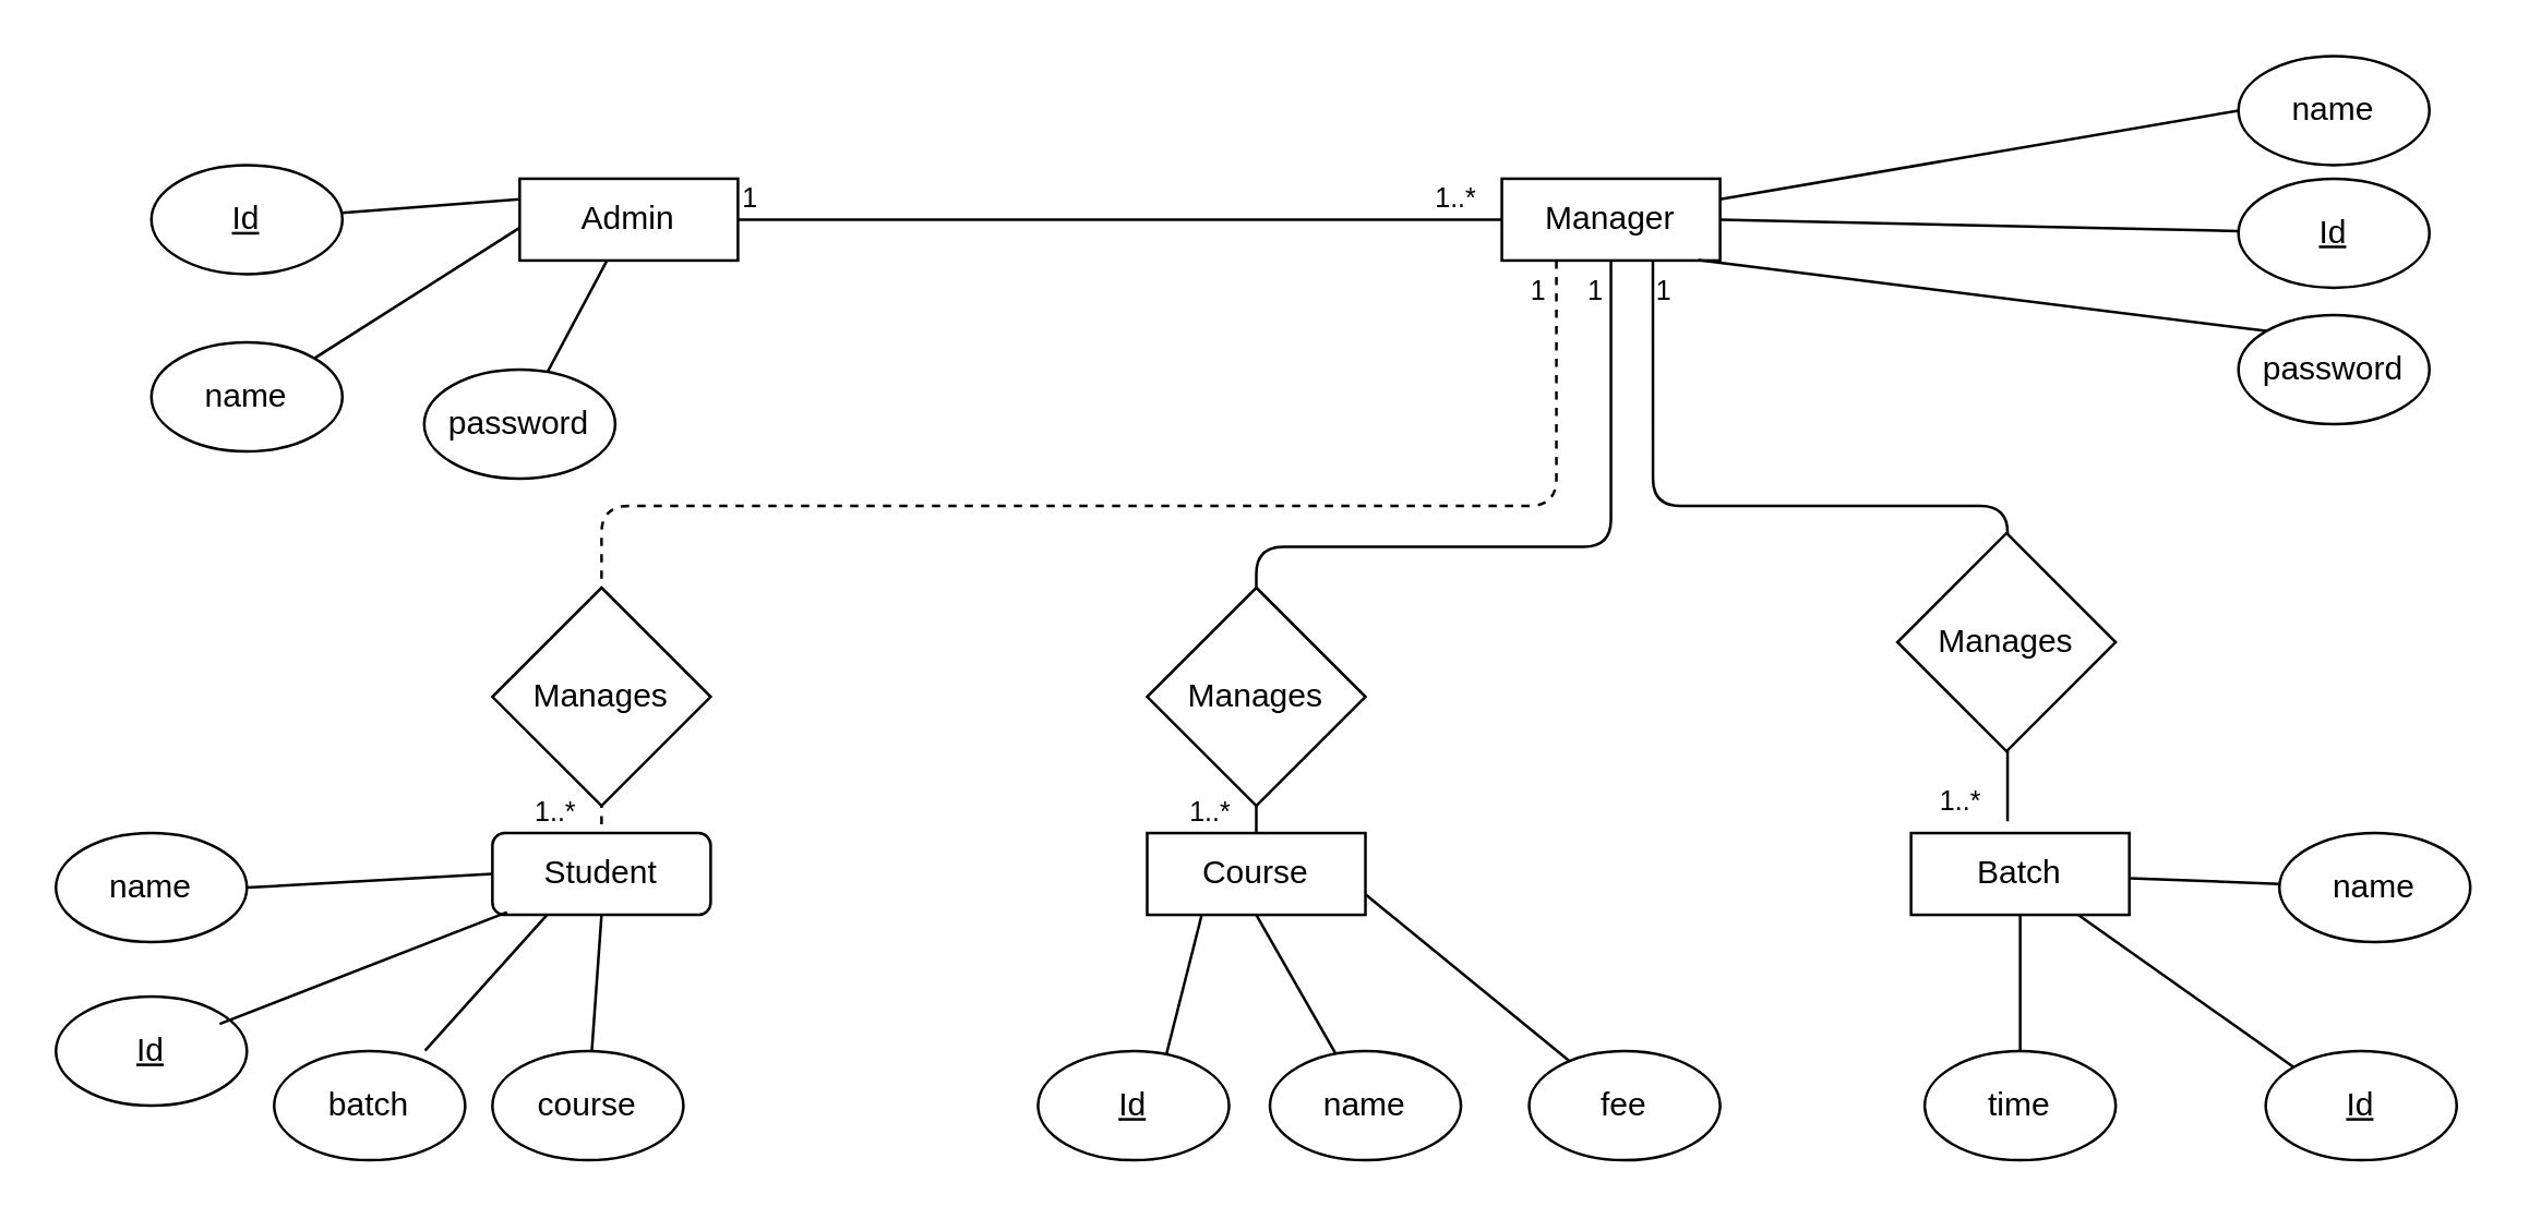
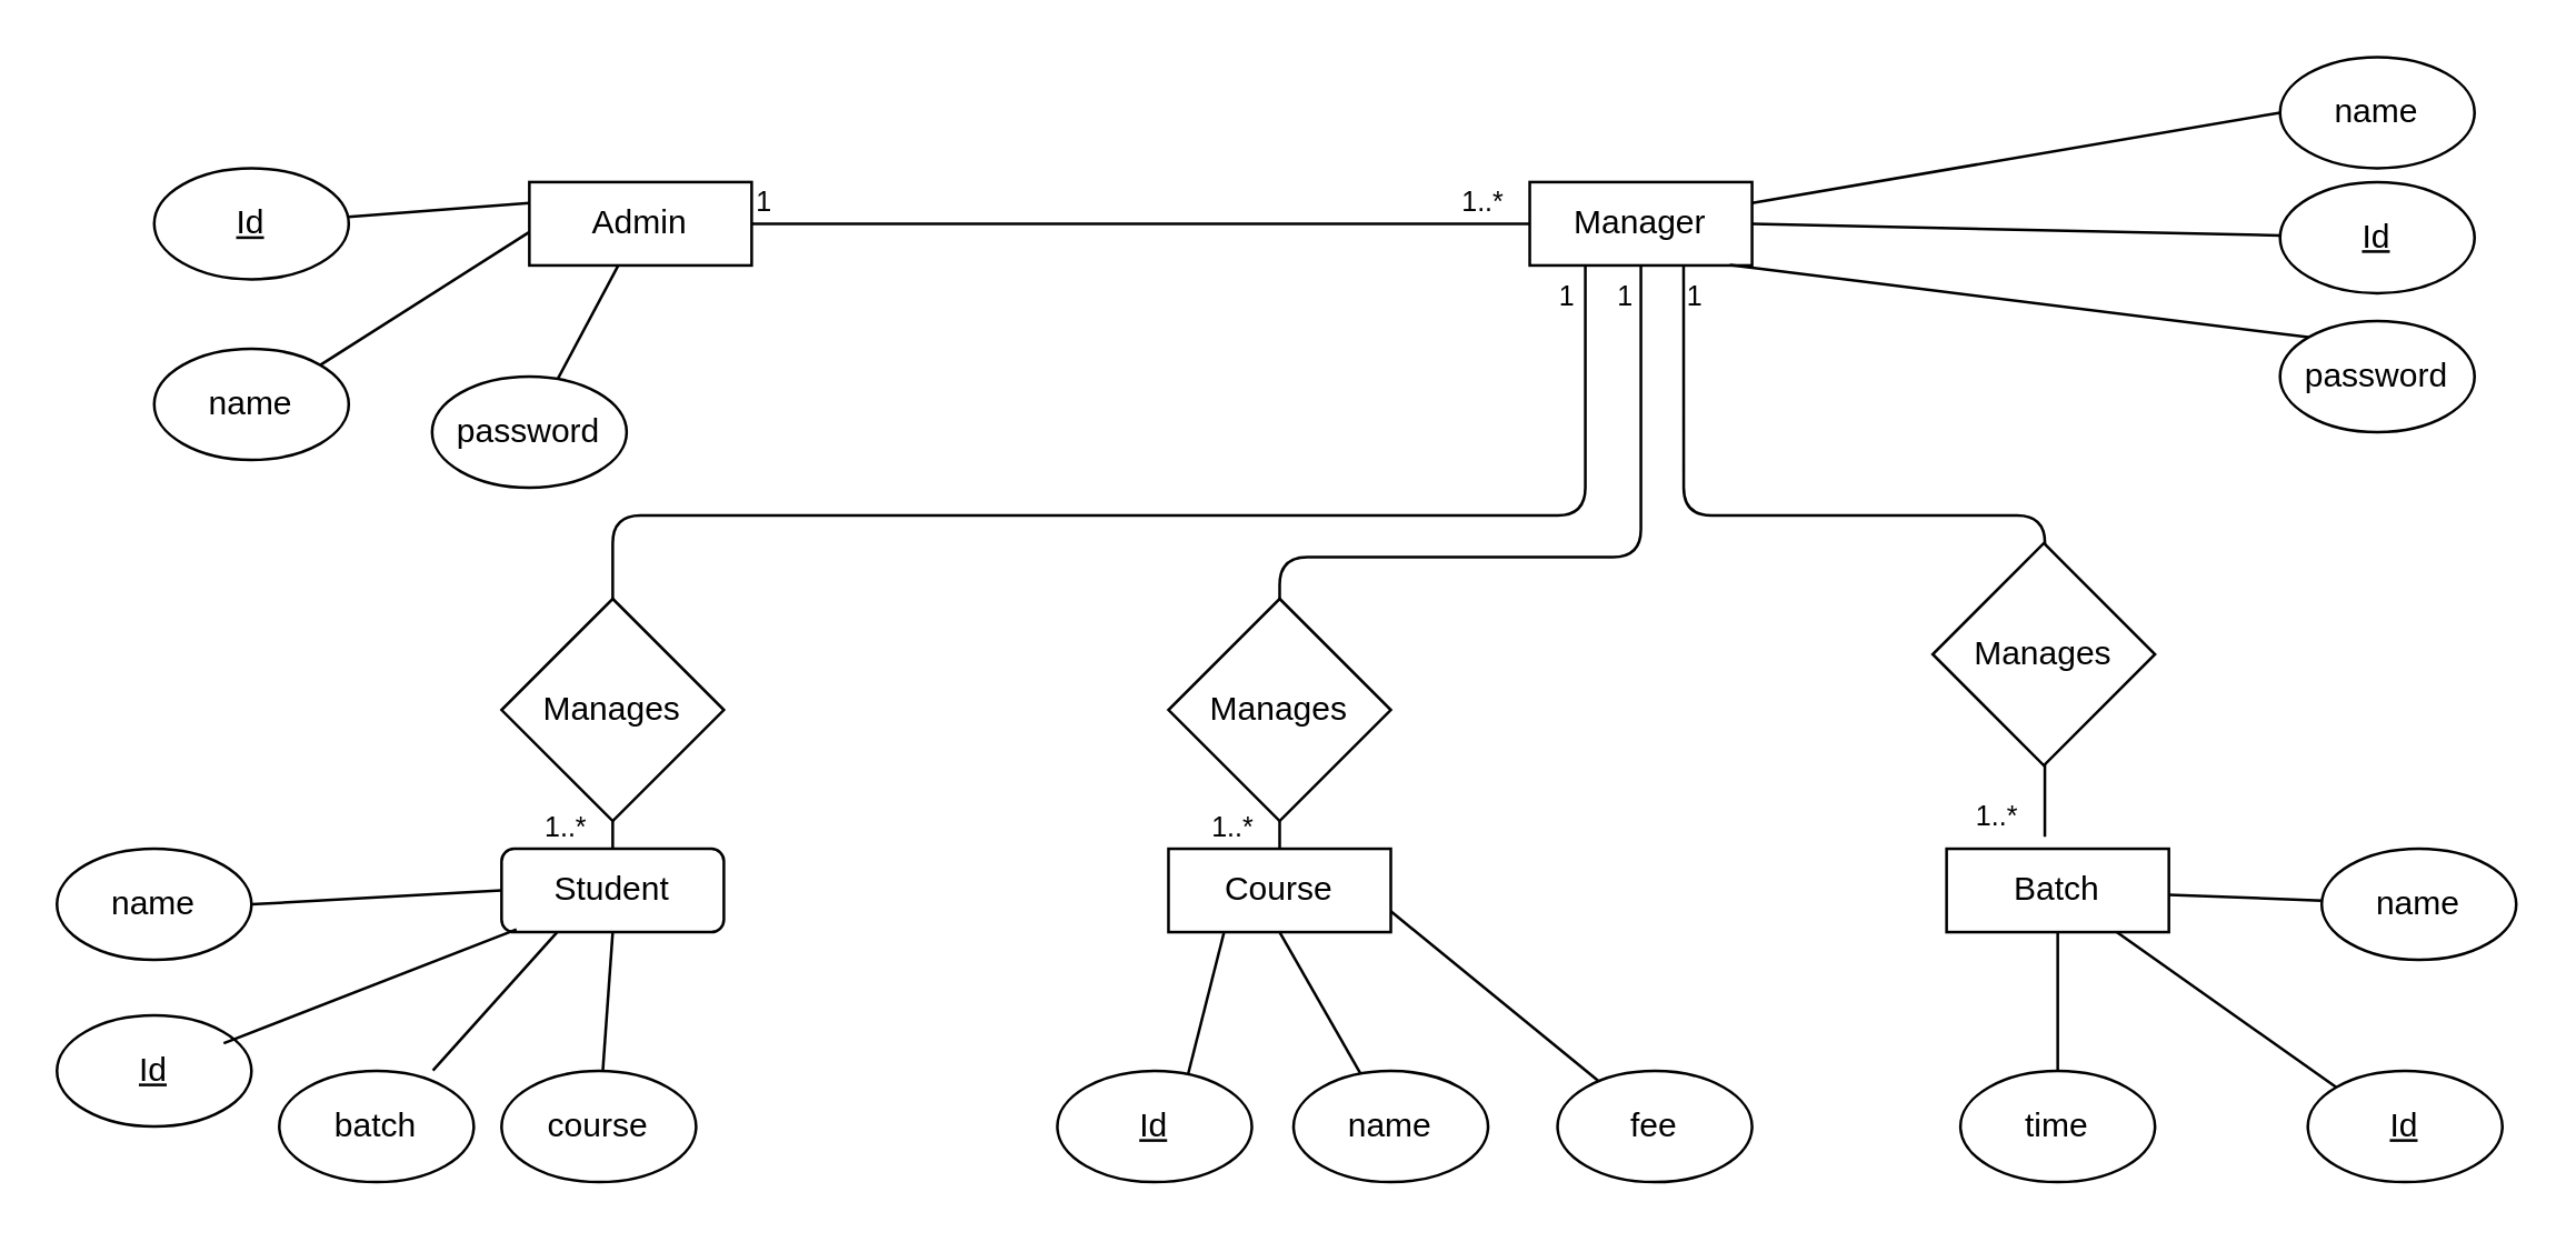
  <mxCell id="0" />
  <mxCell id="1" parent="0" />
  <mxCell id="2" value="Admin" style="rounded=0;whiteSpace=wrap;html=1;" vertex="1" parent="1"><mxGeometry x="190" y="65" width="80" height="30" as="geometry" /></mxCell>
  <mxCell id="3" value="Batch" style="rounded=0;whiteSpace=wrap;html=1;" vertex="1" parent="1"><mxGeometry x="700" y="305" width="80" height="30" as="geometry" /></mxCell>
  <mxCell id="4" value="Student" style="whiteSpace=wrap;html=1;rounded=1;" vertex="1" parent="1"><mxGeometry x="180" y="305" width="80" height="30" as="geometry" /></mxCell>
  <mxCell id="5" value="Course" style="rounded=0;whiteSpace=wrap;html=1;" vertex="1" parent="1"><mxGeometry x="420" y="305" width="80" height="30" as="geometry" /></mxCell>
  <mxCell id="6" value="Manager" style="rounded=0;whiteSpace=wrap;html=1;" vertex="1" parent="1"><mxGeometry x="550" y="65" width="80" height="30" as="geometry" /></mxCell>
  <mxCell id="7" value="&lt;u&gt;Id&lt;/u&gt;" style="ellipse;whiteSpace=wrap;html=1;" vertex="1" parent="1"><mxGeometry x="820" y="65" width="70" height="40" as="geometry" /></mxCell>
  <mxCell id="8" value="&lt;u&gt;Id&lt;/u&gt;" style="ellipse;whiteSpace=wrap;html=1;" vertex="1" parent="1"><mxGeometry x="20" y="365" width="70" height="40" as="geometry" /></mxCell>
  <mxCell id="9" value="&lt;u&gt;Id&lt;/u&gt;" style="ellipse;whiteSpace=wrap;html=1;direction=west;" vertex="1" parent="1"><mxGeometry x="830" y="385" width="70" height="40" as="geometry" /></mxCell>
  <mxCell id="10" value="&lt;u&gt;Id&lt;/u&gt;" style="ellipse;whiteSpace=wrap;html=1;" vertex="1" parent="1"><mxGeometry x="380" y="385" width="70" height="40" as="geometry" /></mxCell>
  <mxCell id="11" value="&lt;u&gt;Id&lt;/u&gt;" style="ellipse;whiteSpace=wrap;html=1;" vertex="1" parent="1"><mxGeometry x="55" y="60" width="70" height="40" as="geometry" /></mxCell>
  <mxCell id="12" value="name" style="ellipse;whiteSpace=wrap;html=1;" vertex="1" parent="1"><mxGeometry x="55" y="125" width="70" height="40" as="geometry" /></mxCell>
  <mxCell id="13" value="name" style="ellipse;whiteSpace=wrap;html=1;" vertex="1" parent="1"><mxGeometry x="20" y="305" width="70" height="40" as="geometry" /></mxCell>
  <mxCell id="14" value="name" style="ellipse;whiteSpace=wrap;html=1;" vertex="1" parent="1"><mxGeometry x="465" y="385" width="70" height="40" as="geometry" /></mxCell>
  <mxCell id="15" value="name" style="ellipse;whiteSpace=wrap;html=1;" vertex="1" parent="1"><mxGeometry x="820" y="20" width="70" height="40" as="geometry" /></mxCell>
  <mxCell id="16" value="name" style="ellipse;whiteSpace=wrap;html=1;" vertex="1" parent="1"><mxGeometry x="835" y="305" width="70" height="40" as="geometry" /></mxCell>
  <mxCell id="17" value="password" style="ellipse;whiteSpace=wrap;html=1;" vertex="1" parent="1"><mxGeometry x="155" y="135" width="70" height="40" as="geometry" /></mxCell>
  <mxCell id="18" value="password" style="ellipse;whiteSpace=wrap;html=1;" vertex="1" parent="1"><mxGeometry x="820" y="115" width="70" height="40" as="geometry" /></mxCell>
  <mxCell id="19" value="batch" style="ellipse;whiteSpace=wrap;html=1;" vertex="1" parent="1"><mxGeometry x="100" y="385" width="70" height="40" as="geometry" /></mxCell>
  <mxCell id="20" value="course" style="ellipse;whiteSpace=wrap;html=1;" vertex="1" parent="1"><mxGeometry x="180" y="385" width="70" height="40" as="geometry" /></mxCell>
  <mxCell id="21" value="fee" style="ellipse;whiteSpace=wrap;html=1;" vertex="1" parent="1"><mxGeometry x="560" y="385" width="70" height="40" as="geometry" /></mxCell>
  <mxCell id="22" value="time" style="ellipse;whiteSpace=wrap;html=1;" vertex="1" parent="1"><mxGeometry x="705" y="385" width="70" height="40" as="geometry" /></mxCell>
  <mxCell id="23" value="" style="endArrow=none;html=1;edgeStyle=orthogonalEdgeStyle;exitX=1;exitY=0.5;exitDx=0;exitDy=0;entryX=0;entryY=0.5;entryDx=0;entryDy=0;" edge="1" parent="1" source="2" target="6"><mxGeometry relative="1" as="geometry"><mxPoint x="290" y="80" as="sourcePoint" /><mxPoint x="520" y="80" as="targetPoint" /></mxGeometry></mxCell>
  <mxCell id="24" value="1" style="resizable=0;html=1;align=left;verticalAlign=bottom;labelBackgroundColor=#ffffff;fontSize=10;" connectable="0" vertex="1" parent="23"><mxGeometry x="-1" relative="1" as="geometry" /></mxCell>
  <mxCell id="25" value="1..*" style="resizable=0;html=1;align=right;verticalAlign=bottom;labelBackgroundColor=#ffffff;fontSize=10;" connectable="0" vertex="1" parent="23"><mxGeometry x="1" relative="1" as="geometry"><mxPoint x="-9" as="offset" /></mxGeometry></mxCell>
  <mxCell id="26" value="" style="endArrow=none;html=1;edgeStyle=orthogonalEdgeStyle;entryX=0.442;entryY=-0.144;entryDx=0;entryDy=0;entryPerimeter=0;exitX=0.692;exitY=1;exitDx=0;exitDy=0;exitPerimeter=0;" edge="1" parent="1" source="6" target="3"><mxGeometry relative="1" as="geometry"><mxPoint x="605" y="105" as="sourcePoint" /><mxPoint x="604.833" y="184.833" as="targetPoint" /><Array as="points"><mxPoint x="605" y="185" /><mxPoint x="735" y="185" /></Array></mxGeometry></mxCell>
  <mxCell id="27" value="1" style="resizable=0;html=1;align=left;verticalAlign=bottom;labelBackgroundColor=#ffffff;fontSize=10;" connectable="0" vertex="1" parent="26"><mxGeometry x="-1" relative="1" as="geometry"><mxPoint y="19" as="offset" /></mxGeometry></mxCell>
  <mxCell id="28" value="1..*" style="resizable=0;html=1;align=right;verticalAlign=bottom;labelBackgroundColor=#ffffff;fontSize=10;" connectable="0" vertex="1" parent="26"><mxGeometry x="1" relative="1" as="geometry"><mxPoint x="-9" as="offset" /></mxGeometry></mxCell>
  <mxCell id="29" value="Manages" style="rhombus;whiteSpace=wrap;html=1;" vertex="1" parent="1"><mxGeometry x="695" y="195" width="80" height="80" as="geometry" /></mxCell>
  <mxCell id="30" value="" style="endArrow=none;html=1;edgeStyle=orthogonalEdgeStyle;exitX=0.5;exitY=1;exitDx=0;exitDy=0;entryX=0.5;entryY=0;entryDx=0;entryDy=0;" edge="1" parent="1" source="6" target="5"><mxGeometry relative="1" as="geometry"><mxPoint x="279.833" y="214.833" as="sourcePoint" /><mxPoint x="559.833" y="214.833" as="targetPoint" /></mxGeometry></mxCell>
  <mxCell id="31" value="1" style="resizable=0;html=1;align=left;verticalAlign=bottom;labelBackgroundColor=#ffffff;fontSize=10;" connectable="0" vertex="1" parent="30"><mxGeometry x="-1" relative="1" as="geometry"><mxPoint x="-10" y="19" as="offset" /></mxGeometry></mxCell>
  <mxCell id="32" value="1..*" style="resizable=0;html=1;align=right;verticalAlign=bottom;labelBackgroundColor=#ffffff;fontSize=10;" connectable="0" vertex="1" parent="30"><mxGeometry x="1" relative="1" as="geometry"><mxPoint x="-9" as="offset" /></mxGeometry></mxCell>
- <mxCell id="33" value="" style="endArrow=none;html=1;edgeStyle=orthogonalEdgeStyle;exitX=0.25;exitY=1;exitDx=0;exitDy=0;entryX=0.5;entryY=0;entryDx=0;entryDy=0;dashed=1;" edge="1" parent="1" source="6" target="4"><mxGeometry relative="1" as="geometry"><mxPoint x="269.833" y="194.333" as="sourcePoint" /><mxPoint x="549.833" y="194.333" as="targetPoint" /><Array as="points"><mxPoint x="570" y="185" /><mxPoint x="220" y="185" /></Array></mxGeometry></mxCell>
+ <mxCell id="33" value="" style="endArrow=none;html=1;edgeStyle=orthogonalEdgeStyle;exitX=0.25;exitY=1;exitDx=0;exitDy=0;entryX=0.5;entryY=0;entryDx=0;entryDy=0;" edge="1" parent="1" source="6" target="4"><mxGeometry relative="1" as="geometry"><mxPoint x="269.833" y="194.333" as="sourcePoint" /><mxPoint x="549.833" y="194.333" as="targetPoint" /><Array as="points"><mxPoint x="570" y="185" /><mxPoint x="220" y="185" /></Array></mxGeometry></mxCell>
  <mxCell id="34" value="1" style="resizable=0;html=1;align=left;verticalAlign=bottom;labelBackgroundColor=#ffffff;fontSize=10;" connectable="0" vertex="1" parent="33"><mxGeometry x="-1" relative="1" as="geometry"><mxPoint x="-11" y="19" as="offset" /></mxGeometry></mxCell>
  <mxCell id="35" value="1..*" style="resizable=0;html=1;align=right;verticalAlign=bottom;labelBackgroundColor=#ffffff;fontSize=10;" connectable="0" vertex="1" parent="33"><mxGeometry x="1" relative="1" as="geometry"><mxPoint x="-9" as="offset" /></mxGeometry></mxCell>
  <mxCell id="36" value="Manages" style="rhombus;whiteSpace=wrap;html=1;" vertex="1" parent="1"><mxGeometry x="420" y="215" width="80" height="80" as="geometry" /></mxCell>
  <mxCell id="37" value="Manages" style="rhombus;whiteSpace=wrap;html=1;" vertex="1" parent="1"><mxGeometry x="180" y="215" width="80" height="80" as="geometry" /></mxCell>
  <mxCell id="38" value="" style="endArrow=none;html=1;entryX=0;entryY=0.25;entryDx=0;entryDy=0;" edge="1" parent="1" source="11" target="2"><mxGeometry width="50" height="50" relative="1" as="geometry"><mxPoint x="140" y="65" as="sourcePoint" /><mxPoint x="190" y="15" as="targetPoint" /></mxGeometry></mxCell>
  <mxCell id="39" value="" style="endArrow=none;html=1;exitX=1;exitY=0;exitDx=0;exitDy=0;" edge="1" parent="1" source="12"><mxGeometry width="50" height="50" relative="1" as="geometry"><mxPoint x="134.702" y="87.397" as="sourcePoint" /><mxPoint x="190" y="83" as="targetPoint" /></mxGeometry></mxCell>
  <mxCell id="40" value="" style="endArrow=none;html=1;" edge="1" parent="1" source="17" target="2"><mxGeometry width="50" height="50" relative="1" as="geometry"><mxPoint x="169" y="136" as="sourcePoint" /><mxPoint x="222.5" y="105" as="targetPoint" /></mxGeometry></mxCell>
  <mxCell id="41" value="" style="endArrow=none;html=1;exitX=0.9;exitY=0.994;exitDx=0;exitDy=0;exitPerimeter=0;entryX=0;entryY=0;entryDx=0;entryDy=0;" edge="1" parent="1" source="6" target="18"><mxGeometry width="50" height="50" relative="1" as="geometry"><mxPoint x="622.202" y="127.397" as="sourcePoint" /><mxPoint x="810" y="105" as="targetPoint" /></mxGeometry></mxCell>
  <mxCell id="42" value="" style="endArrow=none;html=1;exitX=1;exitY=0.5;exitDx=0;exitDy=0;" edge="1" parent="1" source="6" target="7"><mxGeometry width="50" height="50" relative="1" as="geometry"><mxPoint x="650.202" y="94.897" as="sourcePoint" /><mxPoint x="810" y="90" as="targetPoint" /></mxGeometry></mxCell>
  <mxCell id="43" value="" style="endArrow=none;html=1;entryX=0;entryY=0.5;entryDx=0;entryDy=0;exitX=1;exitY=0.25;exitDx=0;exitDy=0;" edge="1" parent="1" source="6" target="15"><mxGeometry width="50" height="50" relative="1" as="geometry"><mxPoint x="640" y="62" as="sourcePoint" /><mxPoint x="680" y="35" as="targetPoint" /></mxGeometry></mxCell>
  <mxCell id="44" value="" style="endArrow=none;html=1;" edge="1" parent="1" source="3" target="16"><mxGeometry width="50" height="50" relative="1" as="geometry"><mxPoint x="800.202" y="259.897" as="sourcePoint" /><mxPoint x="958" y="255" as="targetPoint" /></mxGeometry></mxCell>
  <mxCell id="45" value="" style="endArrow=none;html=1;exitX=0.671;exitY=0.037;exitDx=0;exitDy=0;exitPerimeter=0;entryX=0.25;entryY=1;entryDx=0;entryDy=0;" edge="1" parent="1" source="10" target="5"><mxGeometry width="50" height="50" relative="1" as="geometry"><mxPoint x="270.202" y="349.897" as="sourcePoint" /><mxPoint x="428" y="345" as="targetPoint" /></mxGeometry></mxCell>
  <mxCell id="46" value="" style="endArrow=none;html=1;entryX=0;entryY=0.5;entryDx=0;entryDy=0;exitX=1;exitY=0.5;exitDx=0;exitDy=0;" edge="1" parent="1" source="13" target="4"><mxGeometry width="50" height="50" relative="1" as="geometry"><mxPoint x="46.202" y="359.897" as="sourcePoint" /><mxPoint x="204" y="355" as="targetPoint" /></mxGeometry></mxCell>
  <mxCell id="47" value="" style="endArrow=none;html=1;exitX=0.5;exitY=1;exitDx=0;exitDy=0;" edge="1" parent="1" source="3" target="22"><mxGeometry width="50" height="50" relative="1" as="geometry"><mxPoint x="782.202" y="459.897" as="sourcePoint" /><mxPoint x="940" y="455" as="targetPoint" /></mxGeometry></mxCell>
  <mxCell id="48" value="" style="endArrow=none;html=1;entryX=1;entryY=1;entryDx=0;entryDy=0;" edge="1" parent="1" source="3" target="9"><mxGeometry width="50" height="50" relative="1" as="geometry"><mxPoint x="735.202" y="349.897" as="sourcePoint" /><mxPoint x="893" y="345" as="targetPoint" /></mxGeometry></mxCell>
  <mxCell id="49" value="" style="endArrow=none;html=1;exitX=0.5;exitY=1;exitDx=0;exitDy=0;" edge="1" parent="1" source="4" target="20"><mxGeometry width="50" height="50" relative="1" as="geometry"><mxPoint x="210.202" y="362.397" as="sourcePoint" /><mxPoint x="368" y="357.5" as="targetPoint" /></mxGeometry></mxCell>
  <mxCell id="50" value="" style="endArrow=none;html=1;entryX=0.25;entryY=1;entryDx=0;entryDy=0;exitX=0.79;exitY=-0.004;exitDx=0;exitDy=0;exitPerimeter=0;" edge="1" parent="1" source="19" target="4"><mxGeometry width="50" height="50" relative="1" as="geometry"><mxPoint x="262.202" y="362.397" as="sourcePoint" /><mxPoint x="420" y="357.5" as="targetPoint" /></mxGeometry></mxCell>
  <mxCell id="51" value="" style="endArrow=none;html=1;exitX=1;exitY=0.75;exitDx=0;exitDy=0;" edge="1" parent="1" source="5" target="21"><mxGeometry width="50" height="50" relative="1" as="geometry"><mxPoint x="500" y="343" as="sourcePoint" /><mxPoint x="658" y="342.5" as="targetPoint" /></mxGeometry></mxCell>
  <mxCell id="52" value="" style="endArrow=none;html=1;exitX=0.5;exitY=1;exitDx=0;exitDy=0;" edge="1" parent="1" source="5" target="14"><mxGeometry width="50" height="50" relative="1" as="geometry"><mxPoint x="440.202" y="349.897" as="sourcePoint" /><mxPoint x="598" y="345" as="targetPoint" /></mxGeometry></mxCell>
  <mxCell id="53" value="" style="endArrow=none;html=1;entryX=0.067;entryY=0.967;entryDx=0;entryDy=0;entryPerimeter=0;" edge="1" parent="1" target="4"><mxGeometry width="50" height="50" relative="1" as="geometry"><mxPoint x="80" y="375" as="sourcePoint" /><mxPoint x="248" y="357.5" as="targetPoint" /></mxGeometry></mxCell>
